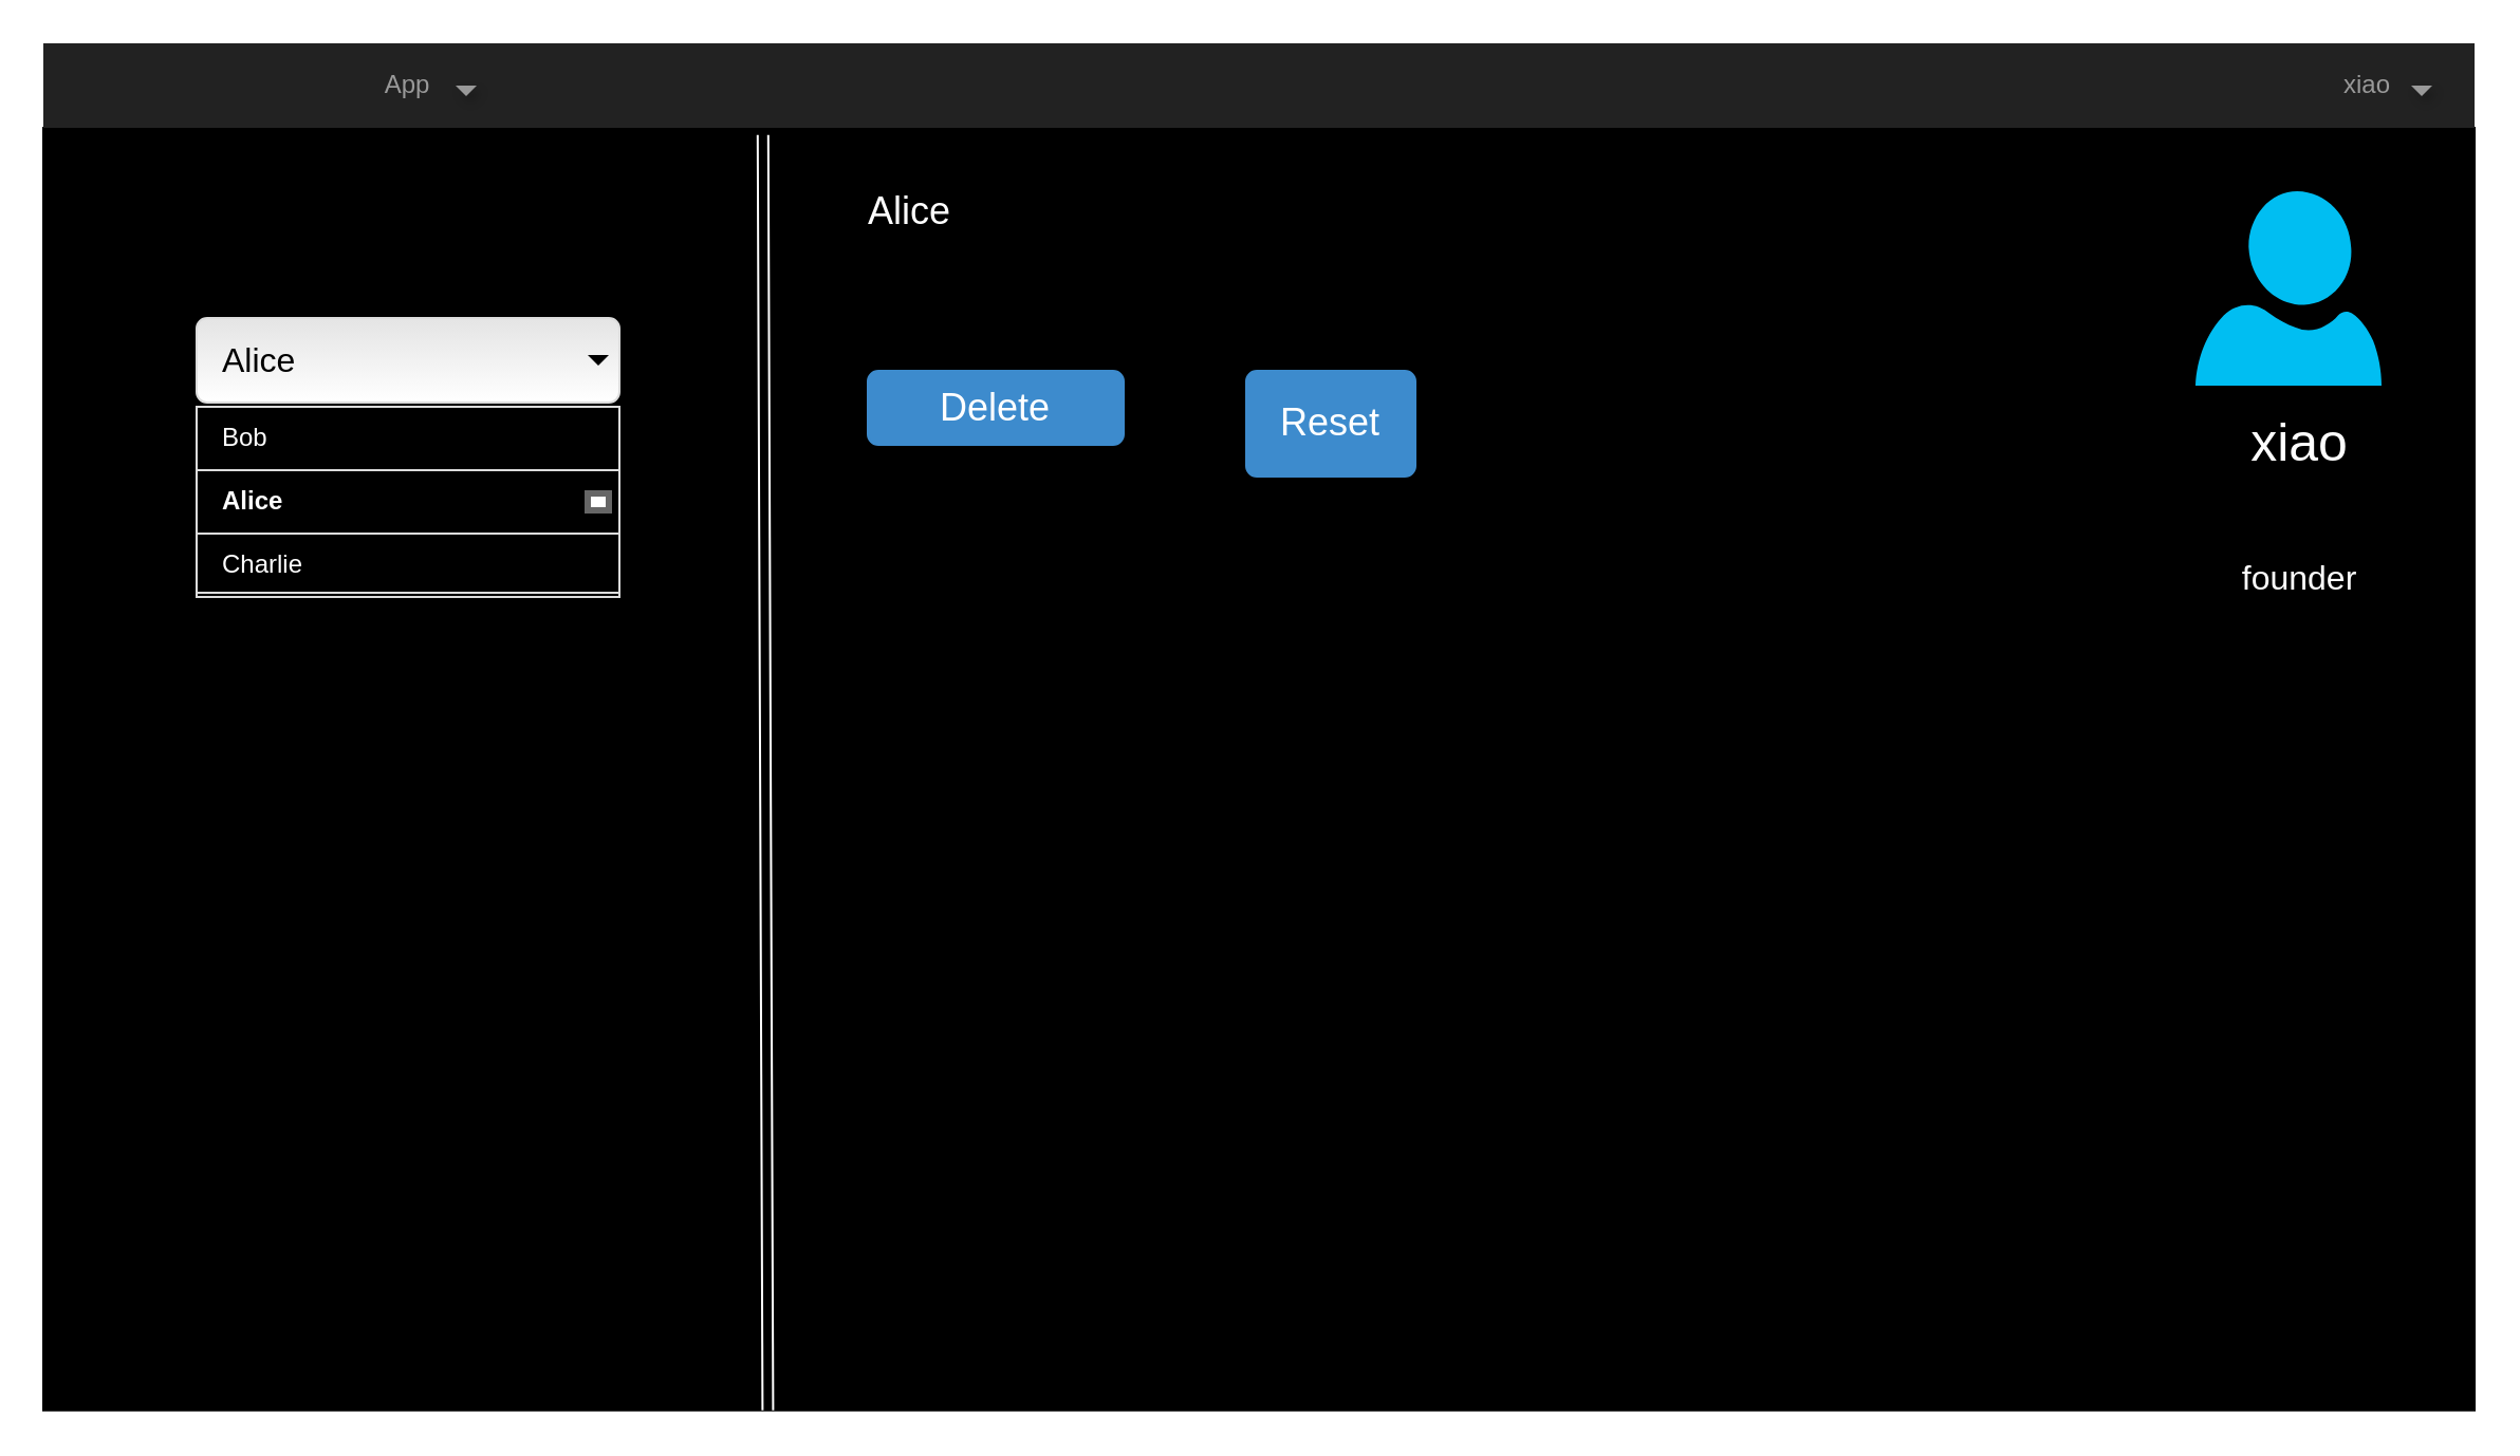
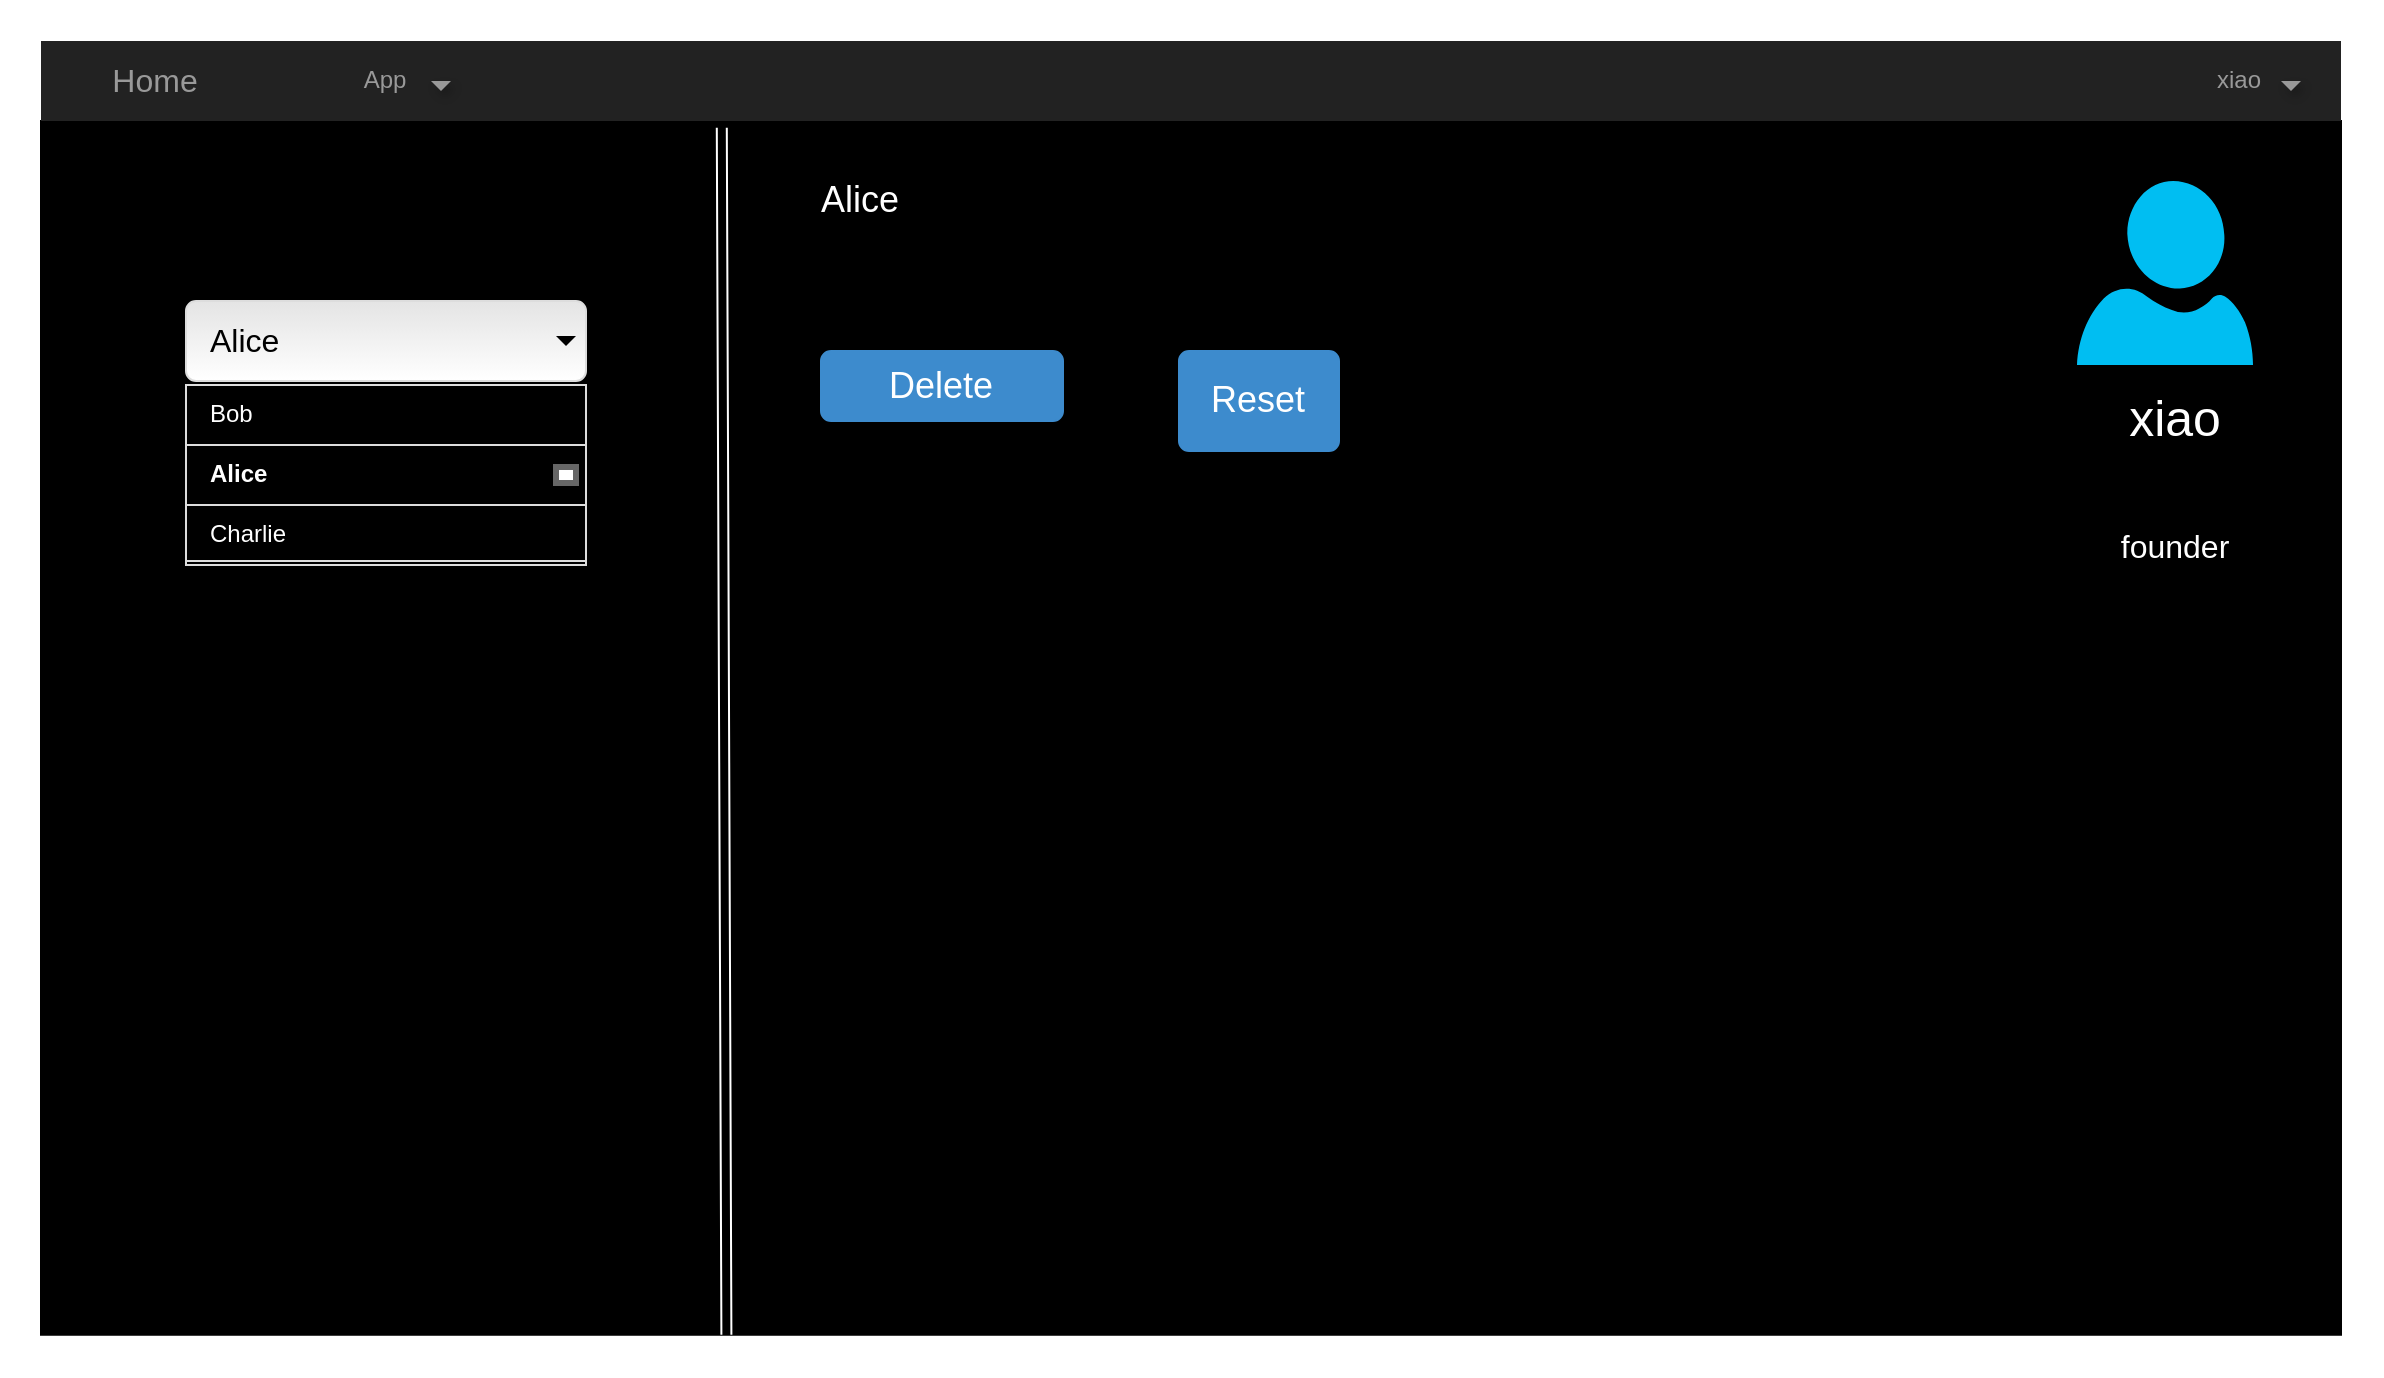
  <mxCell id="0" style=";html=1;" />
  <mxCell id="1" style=";html=1;" parent="0" />
  <mxCell id="2" value="" style="rounded=0;whiteSpace=wrap;html=1;fillColor=#000000;" parent="1" vertex="1"><mxGeometry x="20" y="60" width="1150" height="606.875" as="geometry" /></mxCell>
  <mxCell id="3" value="" style="html=1;shadow=0;dashed=0;shape=mxgraph.bootstrap.rect;fillColor=#222222;strokeColor=none;whiteSpace=wrap;rounded=0;fontSize=12;fontColor=#000000;align=center;" parent="1" vertex="1"><mxGeometry x="20" y="20" width="1150" height="40" as="geometry" /></mxCell>
+ <mxCell id="4" value="&lt;font style=&quot;font-size: 16px&quot;&gt;Home&lt;/font&gt;" style="html=1;shadow=0;dashed=0;fillColor=none;strokeColor=none;shape=mxgraph.bootstrap.rect;fontColor=#999999;fontSize=14;whiteSpace=wrap;" parent="3" vertex="1"><mxGeometry width="115" height="40" as="geometry" /></mxCell>
  <mxCell id="5" value="App" style="html=1;shadow=0;dashed=0;fillColor=none;strokeColor=none;shape=mxgraph.bootstrap.rect;fontColor=#999999;whiteSpace=wrap;" parent="3" vertex="1"><mxGeometry x="115" width="115" height="40" as="geometry" /></mxCell>
  <mxCell id="6" value="xiao" style="html=1;shadow=0;dashed=0;fillColor=none;strokeColor=none;shape=mxgraph.bootstrap.rect;fontColor=#999999;whiteSpace=wrap;" parent="3" vertex="1"><mxGeometry x="1049.375" width="100.625" height="40" as="geometry" /></mxCell>
  <mxCell id="7" value="" style="shape=triangle;strokeColor=none;fillColor=#999999;direction=south;rounded=0;shadow=1;fontSize=12;fontColor=#000000;align=center;html=1;" parent="3" vertex="1"><mxGeometry x="195" y="20" width="10" height="5" as="geometry" /></mxCell>
  <mxCell id="8" value="" style="shape=triangle;strokeColor=none;fillColor=#999999;direction=south;rounded=0;shadow=1;fontSize=12;fontColor=#000000;align=center;html=1;" parent="3" vertex="1"><mxGeometry x="1120" y="20" width="10" height="5" as="geometry" /></mxCell>
  <mxCell id="9" value="" style="verticalLabelPosition=bottom;html=1;verticalAlign=top;align=center;strokeColor=none;fillColor=#00BEF2;shape=mxgraph.azure.user;fontColor=#FFFFFF;" parent="1" vertex="1"><mxGeometry x="1038" y="90" width="88" height="92" as="geometry" /></mxCell>
  <mxCell id="10" value="xiao" style="html=1;shadow=0;dashed=0;shape=mxgraph.bootstrap.rect;strokeColor=none;fillColor=none;fontSize=25;align=center;spacingLeft=10;fontColor=#FFFFFF;" parent="1" vertex="1"><mxGeometry x="1052" y="190" width="60" height="35" as="geometry" /></mxCell>
  <mxCell id="11" value="founder" style="html=1;shadow=0;dashed=0;shape=mxgraph.bootstrap.rect;strokeColor=none;fillColor=none;fontSize=16;align=center;spacingLeft=10;fontColor=#FFFFFF;" parent="1" vertex="1"><mxGeometry x="1041" y="255" width="82" height="35" as="geometry" /></mxCell>
  <mxCell id="12" value="Alice" style="html=1;shadow=0;dashed=0;shape=mxgraph.bootstrap.rrect;rSize=5;strokeColor=#dddddd;spacingRight=10;fontSize=16;gradientColor=#e4e4e4;gradientDirection=north;spacingLeft=10;align=left;whiteSpace=wrap;fillColor=#ffffff;" vertex="1" parent="1"><mxGeometry x="92.5" y="150" width="200" height="40" as="geometry" /></mxCell>
  <mxCell id="13" value="" style="shape=triangle;direction=south;fillColor=#000000;strokeColor=none;perimeter=none;" vertex="1" parent="12"><mxGeometry x="1" y="0.5" width="10" height="5" relative="1" as="geometry"><mxPoint x="-15" y="-2.5" as="offset" /></mxGeometry></mxCell>
  <mxCell id="14" value="" style="html=1;shadow=0;dashed=0;shape=mxgraph.bootstrap.rect;fillColor=#000000;strokeColor=#dddddd;spacingLeft=10;shadow=1;align=left;verticalAlign=top;spacingTop=3;perimeter=none;" vertex="1" parent="1"><mxGeometry x="92.5" y="192" width="200" height="88" as="geometry" /></mxCell>
  <mxCell id="15" value="Bob" style="html=1;shadow=0;dashed=0;shape=mxgraph.bootstrap.rect;strokeColor=#dddddd;spacingLeft=10;align=left;fillColor=none;perimeter=none;whiteSpace=wrap;resizeWidth=1;fontColor=#FFFFFF;" vertex="1" parent="14"><mxGeometry width="200" height="30" relative="1" as="geometry" /></mxCell>
  <mxCell id="16" value="Alice" style="html=1;shadow=0;dashed=0;shape=mxgraph.bootstrap.rect;strokeColor=#dddddd;spacingLeft=10;align=left;fontStyle=1;fillColor=none;perimeter=none;whiteSpace=wrap;resizeWidth=1;fontColor=#FFFFFF;" vertex="1" parent="14"><mxGeometry width="200" height="30" relative="1" as="geometry"><mxPoint y="30" as="offset" /></mxGeometry></mxCell>
  <mxCell id="17" value="" style="html=1;shadow=0;dashed=0;shape=mxgraph.bootstrap.check;strokeWidth=3;strokeColor=#666666;" vertex="1" parent="16"><mxGeometry x="1" y="0.5" width="10" height="8" relative="1" as="geometry"><mxPoint x="-15" y="-4" as="offset" /></mxGeometry></mxCell>
  <mxCell id="18" value="Charlie" style="html=1;shadow=0;dashed=0;shape=mxgraph.bootstrap.rect;strokeColor=#dddddd;spacingLeft=10;align=left;fillColor=none;perimeter=none;whiteSpace=wrap;resizeWidth=1;fontColor=#FFFFFF;" vertex="1" parent="14"><mxGeometry width="200" height="30" relative="1" as="geometry"><mxPoint y="60" as="offset" /></mxGeometry></mxCell>
  <mxCell id="19" value="" style="shape=link;html=1;fontColor=#FFFFFF;strokeColor=#FFFFFF;exitX=0.298;exitY=1;exitDx=0;exitDy=0;exitPerimeter=0;width=-5;entryX=0.296;entryY=1.085;entryDx=0;entryDy=0;entryPerimeter=0;" edge="1" parent="1" source="2" target="3"><mxGeometry width="50" height="50" relative="1" as="geometry"><mxPoint x="580" y="330" as="sourcePoint" /><mxPoint x="367" y="61" as="targetPoint" /></mxGeometry></mxCell>
  <mxCell id="20" value="&lt;font style=&quot;font-size: 18px&quot;&gt;Alice&lt;/font&gt;" style="text;html=1;strokeColor=none;fillColor=none;align=center;verticalAlign=middle;whiteSpace=wrap;rounded=0;fontColor=#FFFFFF;" vertex="1" parent="1"><mxGeometry x="410" y="90" width="40" height="20" as="geometry" /></mxCell>
  <mxCell id="21" value="&lt;span style=&quot;font-size: 18px&quot;&gt;Delete&lt;/span&gt;" style="html=1;shadow=0;dashed=0;shape=mxgraph.bootstrap.rrect;rSize=5;fillColor=#3D8BCD;align=center;strokeColor=#3D8BCD;fontColor=#ffffff;fontSize=16;whiteSpace=wrap;" vertex="1" parent="1"><mxGeometry x="410" y="175" width="121" height="35" as="geometry" /></mxCell>
  <mxCell id="22" value="&lt;span style=&quot;font-size: 18px&quot;&gt;Reset&lt;/span&gt;" style="html=1;shadow=0;dashed=0;shape=mxgraph.bootstrap.rrect;rSize=5;fillColor=#3D8BCD;align=center;strokeColor=#3D8BCD;fontColor=#ffffff;fontSize=16;whiteSpace=wrap;" vertex="1" parent="1"><mxGeometry x="589" y="175" width="80" height="50" as="geometry" /></mxCell>
